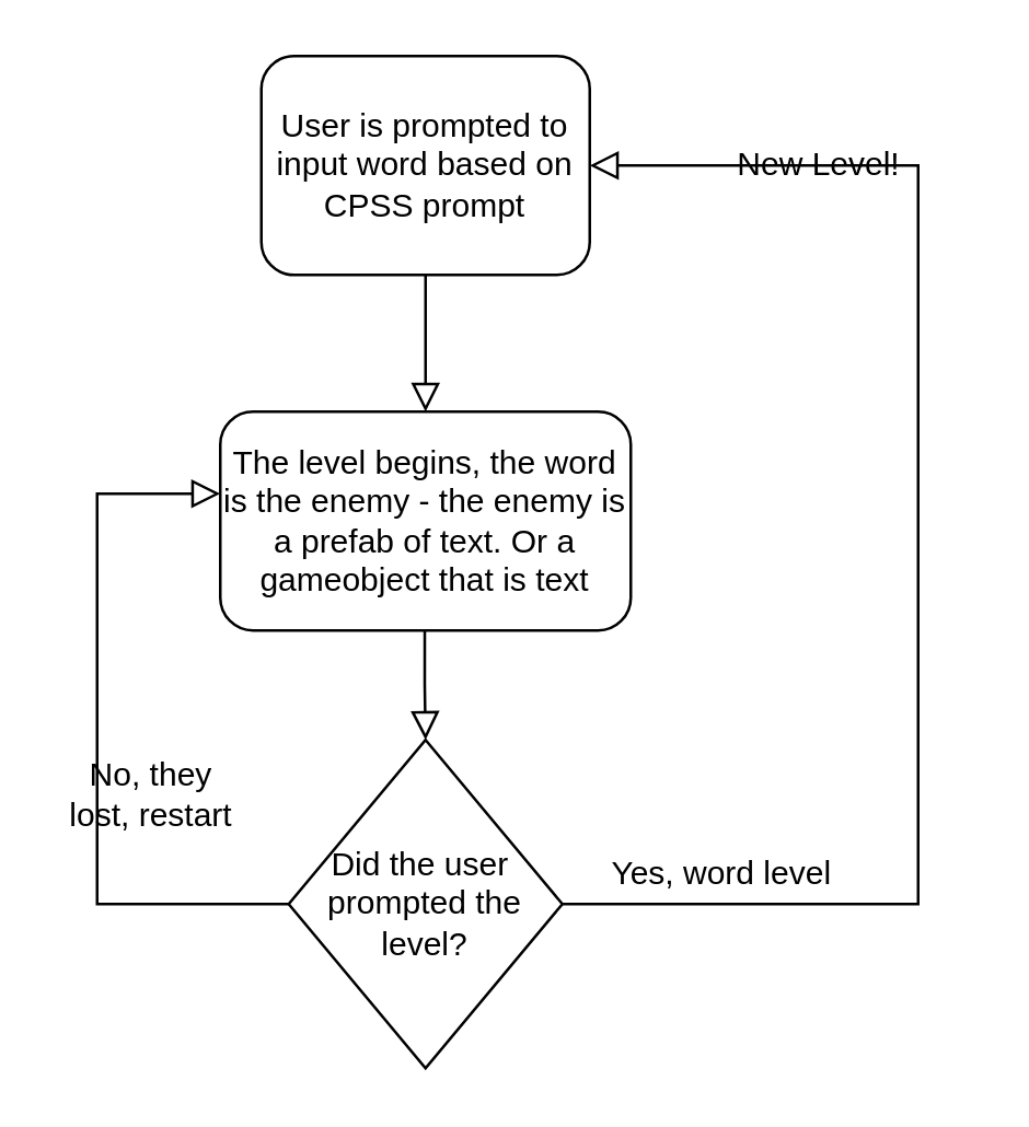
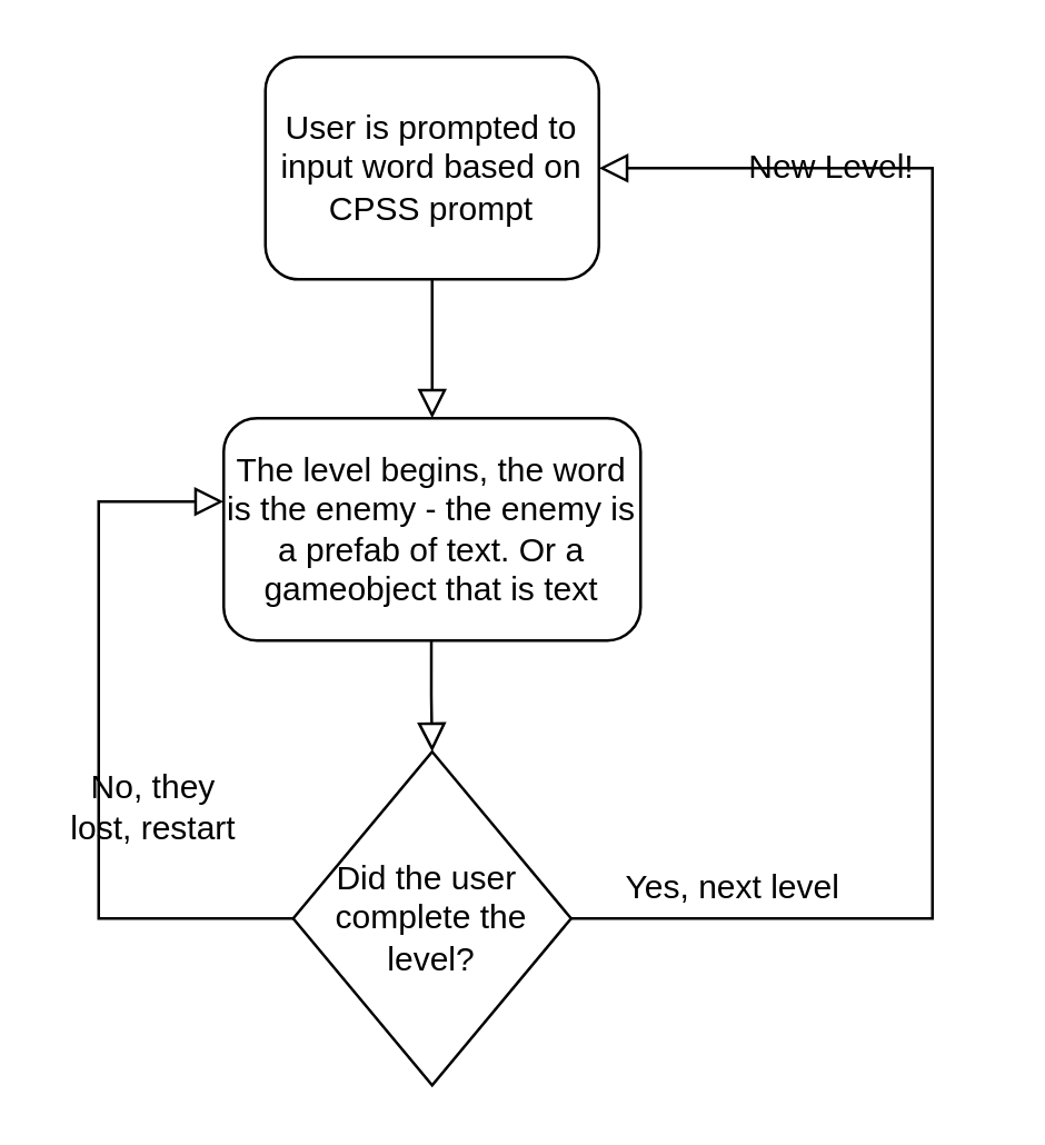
  <mxCell id="0" />
  <mxCell id="1" parent="0" />
  <mxCell id="2" value="" style="rounded=0;html=1;jettySize=auto;orthogonalLoop=1;fontSize=11;endArrow=block;endFill=0;endSize=8;strokeWidth=1;shadow=0;labelBackgroundColor=none;edgeStyle=orthogonalEdgeStyle;" parent="1" source="3" edge="1"><mxGeometry relative="1" as="geometry"><mxPoint x="155" y="150" as="targetPoint" /></mxGeometry></mxCell>
  <mxCell id="3" value="User is prompted to input word based on CPSS prompt" style="rounded=1;whiteSpace=wrap;html=1;fontSize=12;glass=0;strokeWidth=1;shadow=0;" parent="1" vertex="1"><mxGeometry x="95" y="20" width="120" height="80" as="geometry" /></mxCell>
  <mxCell id="4" value="The level begins, the word is the enemy - the enemy is a prefab of text. Or a gameobject that is text" style="rounded=1;whiteSpace=wrap;html=1;fontSize=12;glass=0;strokeWidth=1;shadow=0;" vertex="1" parent="1"><mxGeometry x="80" y="150" width="150" height="80" as="geometry" /></mxCell>
- <mxCell id="5" value="Did the user&amp;nbsp; prompted the level?" style="rhombus;whiteSpace=wrap;html=1;" vertex="1" parent="1"><mxGeometry x="105" y="270" width="100" height="120" as="geometry" /></mxCell>
+ <mxCell id="5" value="Did the user&amp;nbsp; complete the level?" style="rhombus;whiteSpace=wrap;html=1;" vertex="1" parent="1"><mxGeometry x="105" y="270" width="100" height="120" as="geometry" /></mxCell>
  <mxCell id="6" value="" style="rounded=0;html=1;jettySize=auto;orthogonalLoop=1;fontSize=11;endArrow=block;endFill=0;endSize=8;strokeWidth=1;shadow=0;labelBackgroundColor=none;edgeStyle=orthogonalEdgeStyle;" edge="1" parent="1"><mxGeometry relative="1" as="geometry"><mxPoint x="154.71" y="230" as="sourcePoint" /><mxPoint x="155" y="270" as="targetPoint" /><Array as="points"><mxPoint x="155" y="250" /></Array></mxGeometry></mxCell>
  <mxCell id="7" value="" style="rounded=0;html=1;jettySize=auto;orthogonalLoop=1;fontSize=11;endArrow=block;endFill=0;endSize=8;strokeWidth=1;shadow=0;labelBackgroundColor=none;edgeStyle=orthogonalEdgeStyle;exitX=1;exitY=0.5;exitDx=0;exitDy=0;entryX=1;entryY=0.5;entryDx=0;entryDy=0;" edge="1" parent="1" source="5" target="3"><mxGeometry relative="1" as="geometry"><mxPoint x="164.71" y="240" as="sourcePoint" /><mxPoint x="275" y="60" as="targetPoint" /><Array as="points"><mxPoint x="335" y="330" /><mxPoint x="335" y="60" /></Array></mxGeometry></mxCell>
  <mxCell id="8" value="" style="rounded=0;html=1;jettySize=auto;orthogonalLoop=1;fontSize=11;endArrow=block;endFill=0;endSize=8;strokeWidth=1;shadow=0;labelBackgroundColor=none;edgeStyle=orthogonalEdgeStyle;exitX=0;exitY=0.5;exitDx=0;exitDy=0;" edge="1" parent="1" source="5"><mxGeometry relative="1" as="geometry"><mxPoint x="-10" y="270" as="sourcePoint" /><mxPoint x="80" y="180" as="targetPoint" /><Array as="points"><mxPoint x="35" y="330" /><mxPoint x="35" y="180" /></Array></mxGeometry></mxCell>
  <mxCell id="9" value="No, they lost, restart" style="text;html=1;strokeColor=none;fillColor=none;align=center;verticalAlign=middle;whiteSpace=wrap;rounded=0;" vertex="1" parent="1"><mxGeometry x="20" y="265" width="70" height="50" as="geometry" /></mxCell>
- <mxCell id="10" value="Yes, word level" style="text;html=1;strokeColor=none;fillColor=none;align=center;verticalAlign=middle;whiteSpace=wrap;rounded=0;" vertex="1" parent="1"><mxGeometry x="221" y="314" width="85" height="10" as="geometry" /></mxCell>
+ <mxCell id="10" value="Yes, next level" style="text;html=1;strokeColor=none;fillColor=none;align=center;verticalAlign=middle;whiteSpace=wrap;rounded=0;" vertex="1" parent="1"><mxGeometry x="221" y="314" width="85" height="10" as="geometry" /></mxCell>
  <mxCell id="11" value="New Level!" style="text;html=1;strokeColor=none;fillColor=none;align=center;verticalAlign=middle;whiteSpace=wrap;rounded=0;" vertex="1" parent="1"><mxGeometry x="244" y="45" width="110" height="30" as="geometry" /></mxCell>
